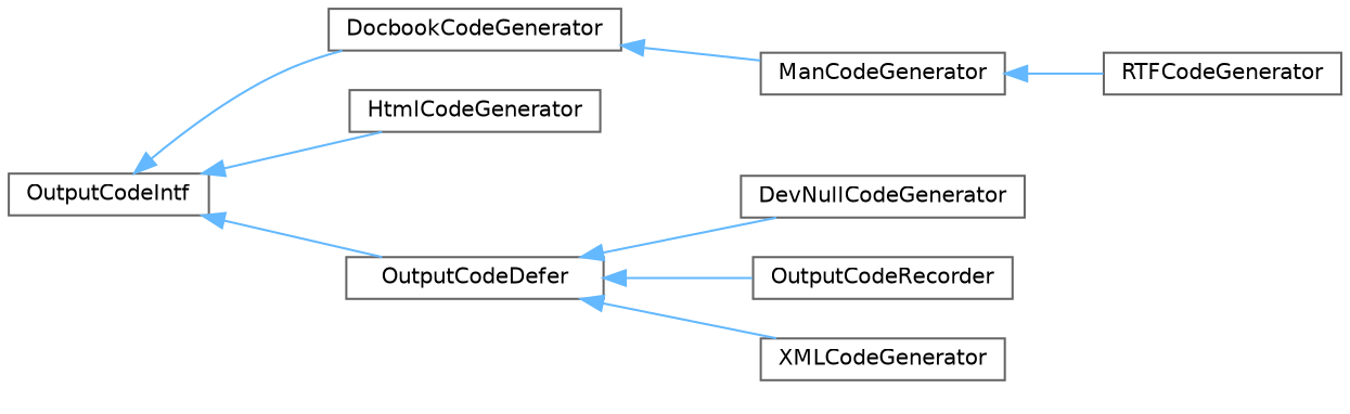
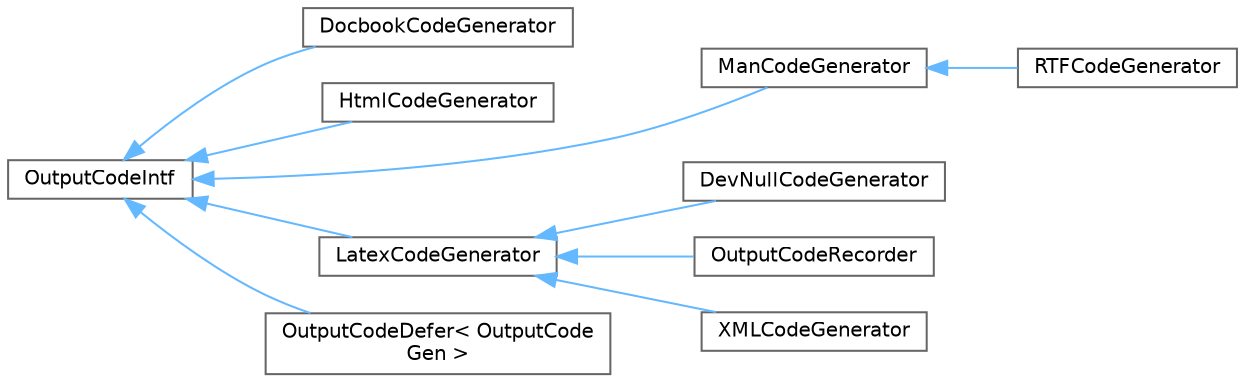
  digraph {
    rankdir=LR
    node [color=grey40 fillcolor=white fontname=Helvetica fontsize=10 shape=box style=filled]
    edge [color=steelblue1 dir=back fontname=Helvetica fontsize=10 labelfontname=Helvetica labelfontsize=10 style=solid]
    n1 [height=0.2 label=OutputCodeIntf width=0.4]
    n2 [height=0.2 label=DocbookCodeGenerator width=0.4]
    n3 [height=0.2 label=HtmlCodeGenerator width=0.4]
-   n4 [height=0.2 label=OutputCodeDefer width=0.4]
+   n4 [height=0.2 label=LatexCodeGenerator width=0.4]
    n5 [height=0.2 label=ManCodeGenerator width=0.4]
+   n6 [height=0.2 label="OutputCodeDefer\< OutputCode\lGen \>" width=0.4]
    n7 [height=0.2 label=DevNullCodeGenerator width=0.4]
    n8 [height=0.2 label=OutputCodeRecorder width=0.4]
    n9 [height=0.2 label=XMLCodeGenerator width=0.4]
    n10 [height=0.2 label=RTFCodeGenerator width=0.4]
    n1 -> n2
    n1 -> n3
    n1 -> n4
-   n2 -> n5
+   n1 -> n5
+   n1 -> n6
    n4 -> n7
    n4 -> n8
    n4 -> n9
    n5 -> n10
  }
